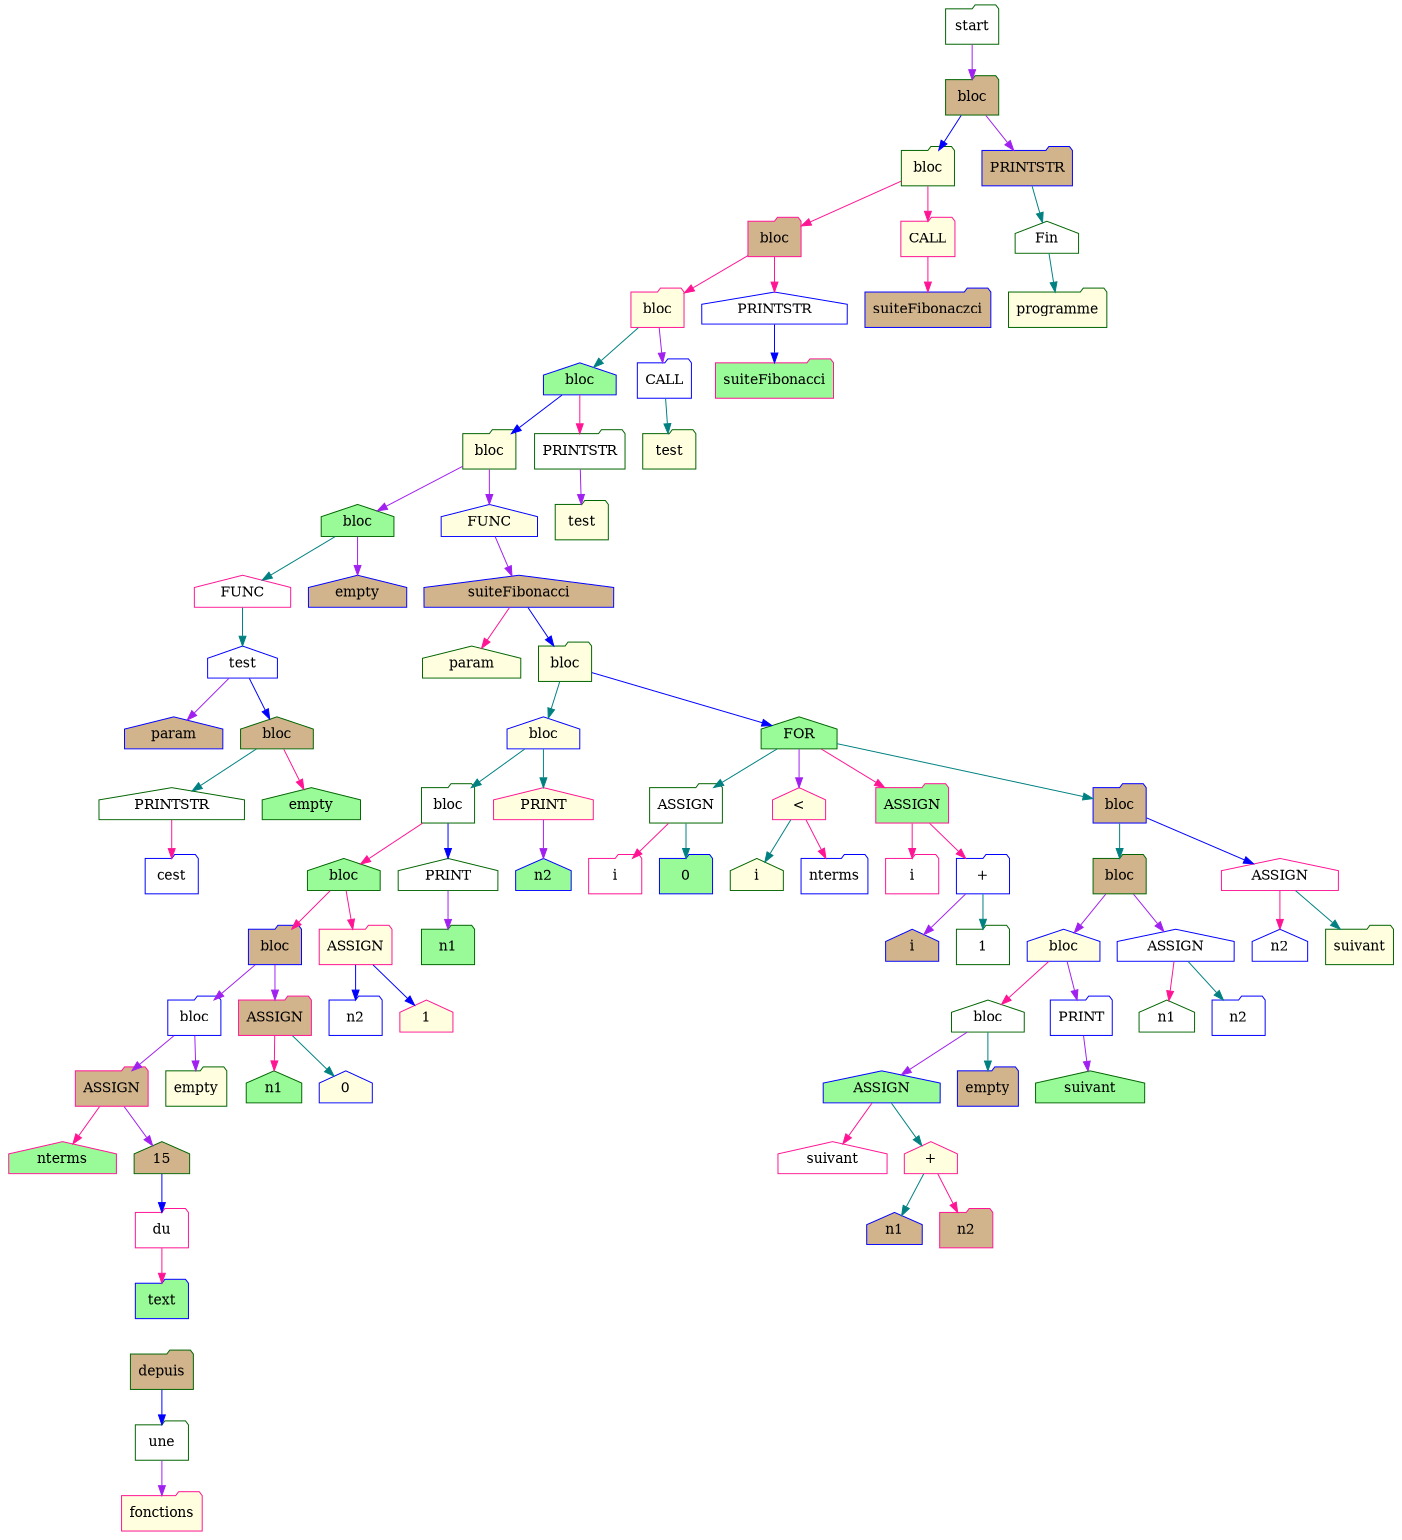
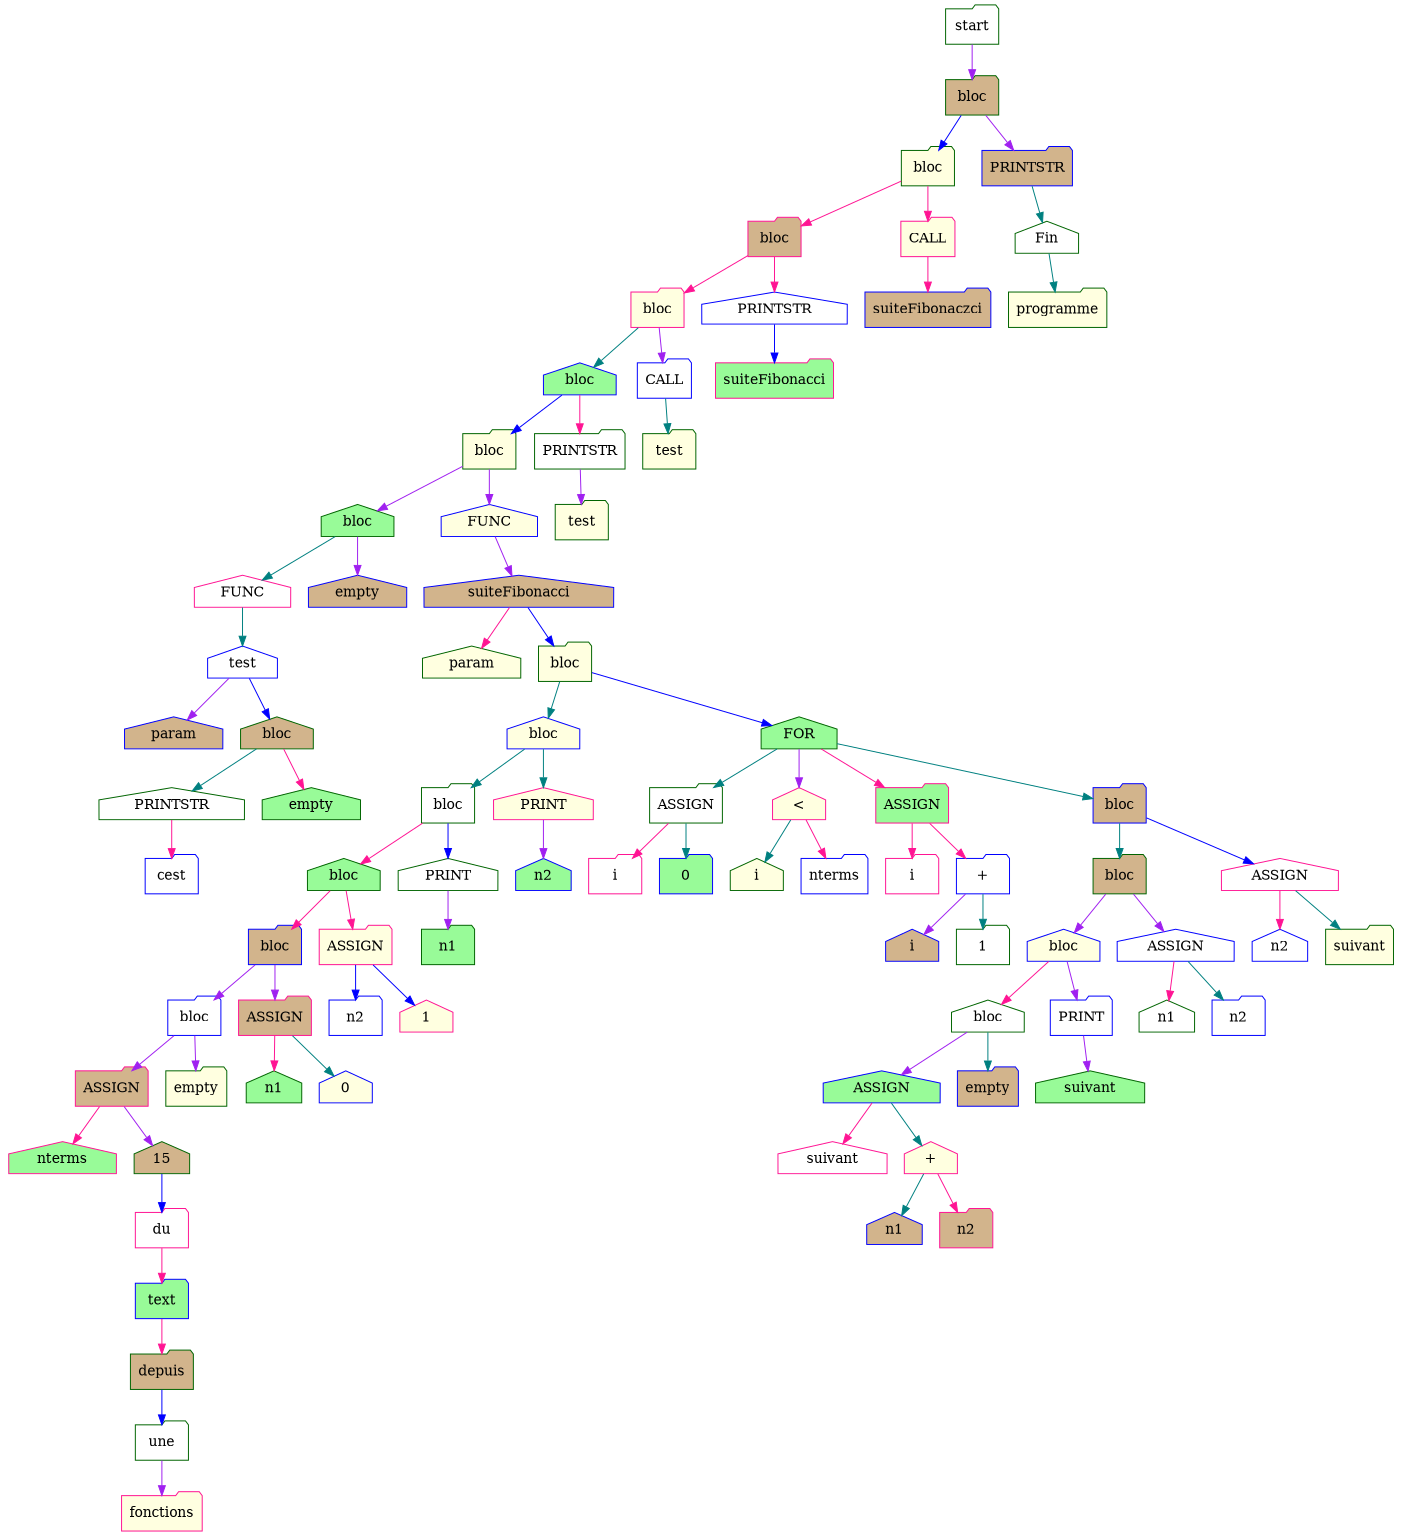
  digraph {
    node [color=darkgreen fillcolor=white shape=folder style=filled]
    edge [arrowsize=1 color=deeppink]
    n1 [label=start]
    n2 [fillcolor=tan label=bloc]
    n3 [fillcolor=lightyellow label=bloc]
    n4 [color=blue fillcolor=tan label=PRINTSTR]
    n5 [color=deeppink fillcolor=tan label=bloc]
    n6 [color=deeppink fillcolor=lightyellow label=CALL]
    n7 [label=Fin shape=house]
    n8 [color=deeppink fillcolor=lightyellow label=bloc]
    n9 [color=blue label=PRINTSTR shape=house]
    n10 [color=blue fillcolor=tan label=suiteFibonaczci]
    n11 [color=blue fillcolor=palegreen label=bloc shape=house]
    n12 [color=blue label=CALL]
    n13 [color=deeppink fillcolor=palegreen label=suiteFibonacci]
    n14 [fillcolor=lightyellow label=bloc]
    n15 [label=PRINTSTR]
    n16 [fillcolor=lightyellow label=test]
    n17 [fillcolor=palegreen label=bloc shape=house]
    n18 [color=blue fillcolor=lightyellow label=FUNC shape=house]
    n19 [fillcolor=lightyellow label=test]
    n20 [color=deeppink label=FUNC shape=house]
    n21 [color=blue fillcolor=tan label=empty shape=house]
    n22 [color=blue fillcolor=tan label=suiteFibonacci shape=house]
    n23 [color=blue label=test shape=house]
    n24 [color=blue fillcolor=tan label=param shape=house]
    n25 [fillcolor=tan label=bloc shape=house]
    n26 [label=PRINTSTR shape=house]
    n27 [fillcolor=palegreen label=empty shape=house]
    n28 [color=blue label=cest]
    n29 [color=deeppink label=du]
    n30 [color=blue fillcolor=palegreen label=text]
    n31 [fillcolor=tan label=depuis]
    n32 [label=une]
    n33 [color=deeppink fillcolor=lightyellow label=fonctions]
    n34 [fillcolor=lightyellow label=param shape=house]
    n35 [fillcolor=lightyellow label=bloc]
    n36 [color=blue fillcolor=lightyellow label=bloc shape=house]
    n37 [fillcolor=palegreen label=FOR shape=house]
    n38 [label=bloc]
    n39 [color=deeppink fillcolor=lightyellow label=PRINT shape=house]
    n40 [label=ASSIGN]
    n41 [color=deeppink fillcolor=lightyellow label="<" shape=house]
    n42 [color=deeppink fillcolor=palegreen label=ASSIGN]
    n43 [color=blue fillcolor=tan label=bloc]
    n44 [fillcolor=palegreen label=bloc shape=house]
    n45 [label=PRINT shape=house]
    n46 [color=blue fillcolor=palegreen label=n2 shape=house]
    n47 [color=blue fillcolor=tan label=bloc]
    n48 [color=deeppink fillcolor=lightyellow label=ASSIGN]
    n49 [fillcolor=palegreen label=n1]
    n50 [color=blue label=bloc]
    n51 [color=deeppink fillcolor=tan label=ASSIGN]
    n52 [color=blue label=n2]
    n53 [color=deeppink fillcolor=lightyellow label=1 shape=house]
    n54 [color=deeppink fillcolor=tan label=ASSIGN]
    n55 [fillcolor=lightyellow label=empty]
    n56 [fillcolor=palegreen label=n1 shape=house]
    n57 [color=blue fillcolor=lightyellow label=0 shape=house]
    n58 [color=deeppink fillcolor=palegreen label=nterms shape=house]
    n59 [fillcolor=tan label=15 shape=house]
    n60 [color=deeppink label=i]
    n61 [color=blue fillcolor=palegreen label=0]
    n62 [fillcolor=lightyellow label=i shape=house]
    n63 [color=blue label=nterms]
    n64 [color=deeppink label=i]
    n65 [color=blue label="+"]
    n66 [fillcolor=tan label=bloc]
    n67 [color=deeppink label=ASSIGN shape=house]
    n68 [color=blue fillcolor=tan label=i shape=house]
    n69 [label=1]
    n70 [color=blue fillcolor=lightyellow label=bloc shape=house]
    n71 [color=blue label=ASSIGN shape=house]
    n72 [color=blue label=n2 shape=house]
    n73 [fillcolor=lightyellow label=suivant]
    n74 [label=bloc shape=house]
    n75 [color=blue label=PRINT]
    n76 [label=n1 shape=house]
    n77 [color=blue label=n2]
    n78 [color=blue fillcolor=palegreen label=ASSIGN shape=house]
    n79 [color=blue fillcolor=tan label=empty]
    n80 [fillcolor=palegreen label=suivant shape=house]
    n81 [color=deeppink label=suivant shape=house]
    n82 [color=deeppink fillcolor=lightyellow label="+" shape=house]
    n83 [color=blue fillcolor=tan label=n1 shape=house]
    n84 [color=deeppink fillcolor=tan label=n2]
    n85 [fillcolor=lightyellow label=programme]
    n1 -> n2 [color=purple]
    n2 -> n3 [color=blue]
    n2 -> n4 [color=purple]
    n3 -> n5
    n3 -> n6
    n4 -> n7 [color=teal]
    n5 -> n8
    n5 -> n9
    n6 -> n10
    n7 -> n85 [color=teal]
    n8 -> n11 [color=teal]
    n8 -> n12 [color=purple]
    n9 -> n13 [color=blue]
    n11 -> n14 [color=blue]
    n11 -> n15
    n12 -> n16 [color=teal]
    n14 -> n17 [color=purple]
    n14 -> n18 [color=purple]
    n15 -> n19 [color=purple]
    n17 -> n20 [color=teal]
    n17 -> n21 [color=purple]
    n18 -> n22 [color=purple]
    n20 -> n23 [color=teal]
    n22 -> n34
    n22 -> n35 [color=blue]
    n23 -> n24 [color=purple]
    n23 -> n25 [color=blue]
    n25 -> n26 [color=teal]
    n25 -> n27
    n26 -> n28
    n29 -> n30
+   n30 -> n31
    n31 -> n32 [color=blue]
    n32 -> n33 [color=purple]
    n35 -> n36 [color=teal]
    n35 -> n37 [color=blue]
    n36 -> n38 [color=teal]
    n36 -> n39 [color=teal]
    n37 -> n40 [color=teal]
    n37 -> n41 [color=purple]
    n37 -> n42
    n37 -> n43 [color=teal]
    n38 -> n44
    n38 -> n45 [color=blue]
    n39 -> n46 [color=purple]
    n40 -> n60
    n40 -> n61 [color=teal]
    n41 -> n62 [color=teal]
    n41 -> n63
    n42 -> n64
    n42 -> n65
    n43 -> n66 [color=teal]
    n43 -> n67 [color=blue]
    n44 -> n47
    n44 -> n48
    n45 -> n49 [color=purple]
    n47 -> n50 [color=purple]
    n47 -> n51 [color=purple]
    n48 -> n52 [color=blue]
    n48 -> n53 [color=blue]
    n50 -> n54 [color=purple]
    n50 -> n55 [color=purple]
    n51 -> n56
    n51 -> n57 [color=teal]
    n54 -> n58
    n54 -> n59 [color=purple]
    n59 -> n29 [color=blue]
    n65 -> n68 [color=purple]
    n65 -> n69 [color=teal]
    n66 -> n70 [color=purple]
    n66 -> n71 [color=purple]
    n67 -> n72
    n67 -> n73 [color=teal]
    n70 -> n74
    n70 -> n75 [color=purple]
    n71 -> n76
    n71 -> n77 [color=teal]
    n74 -> n78 [color=purple]
    n74 -> n79 [color=teal]
    n75 -> n80 [color=purple]
    n78 -> n81
    n78 -> n82 [color=teal]
    n82 -> n83 [color=teal]
    n82 -> n84
  }
